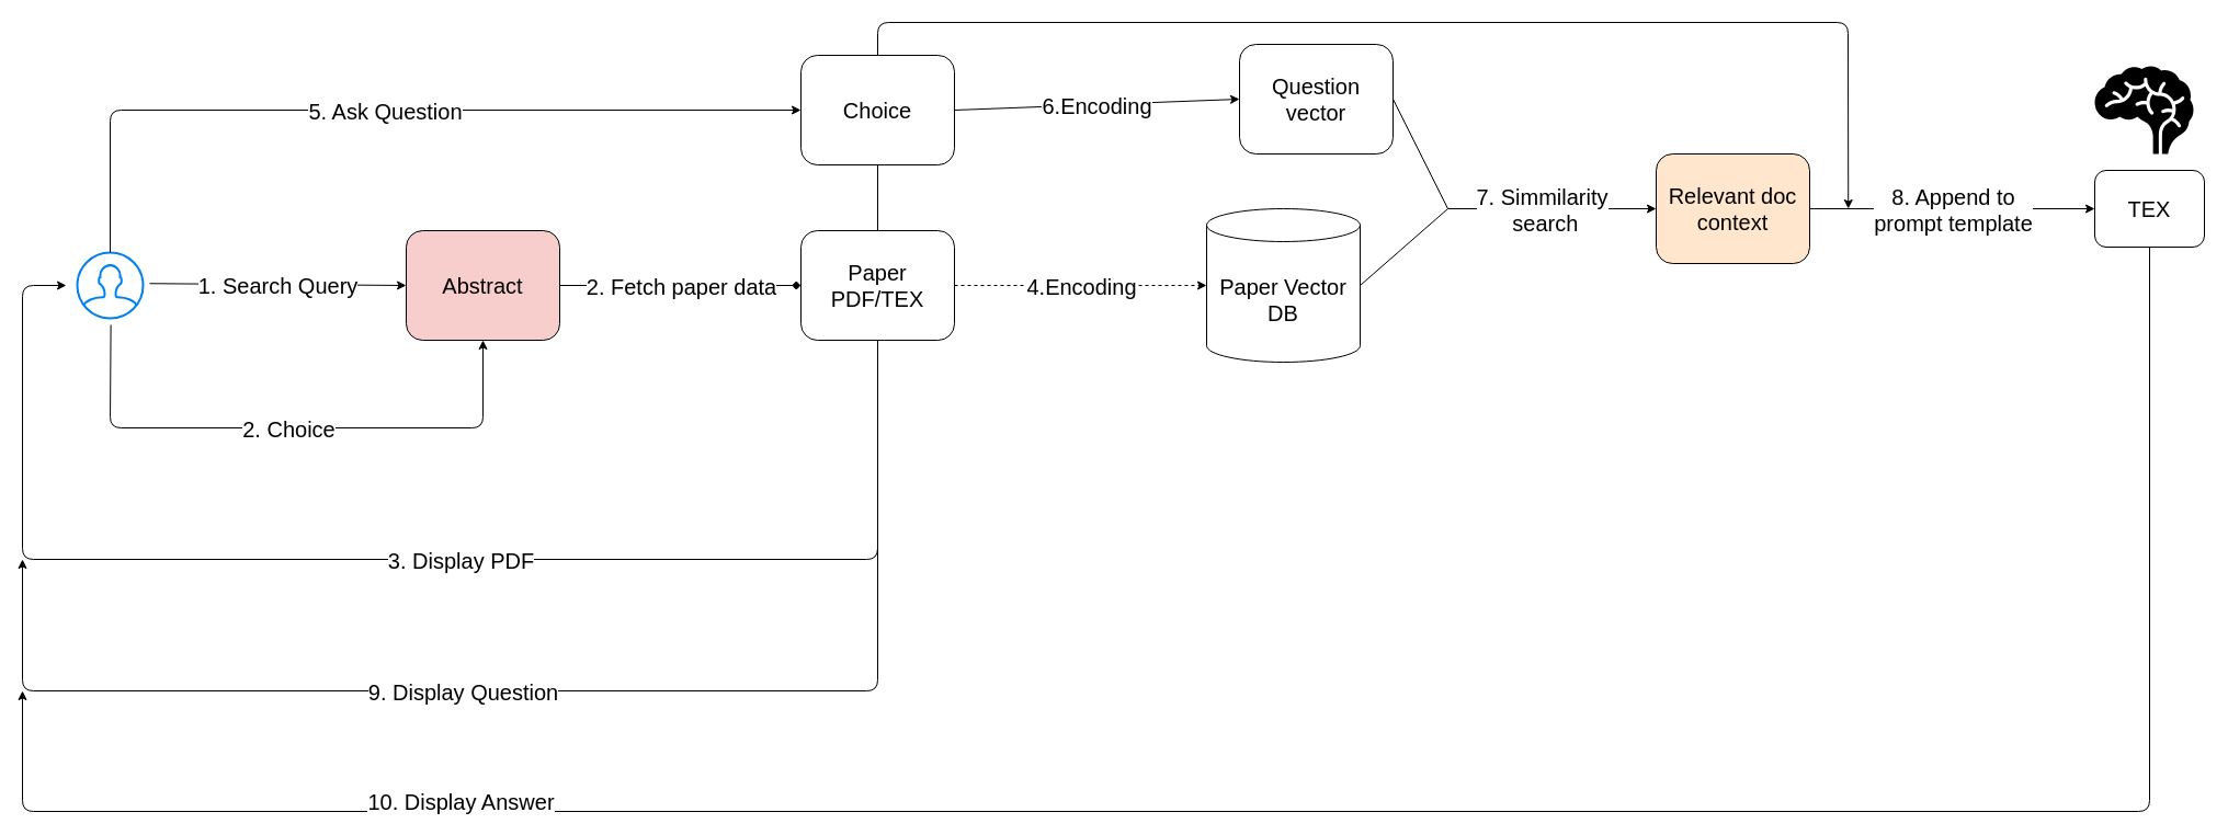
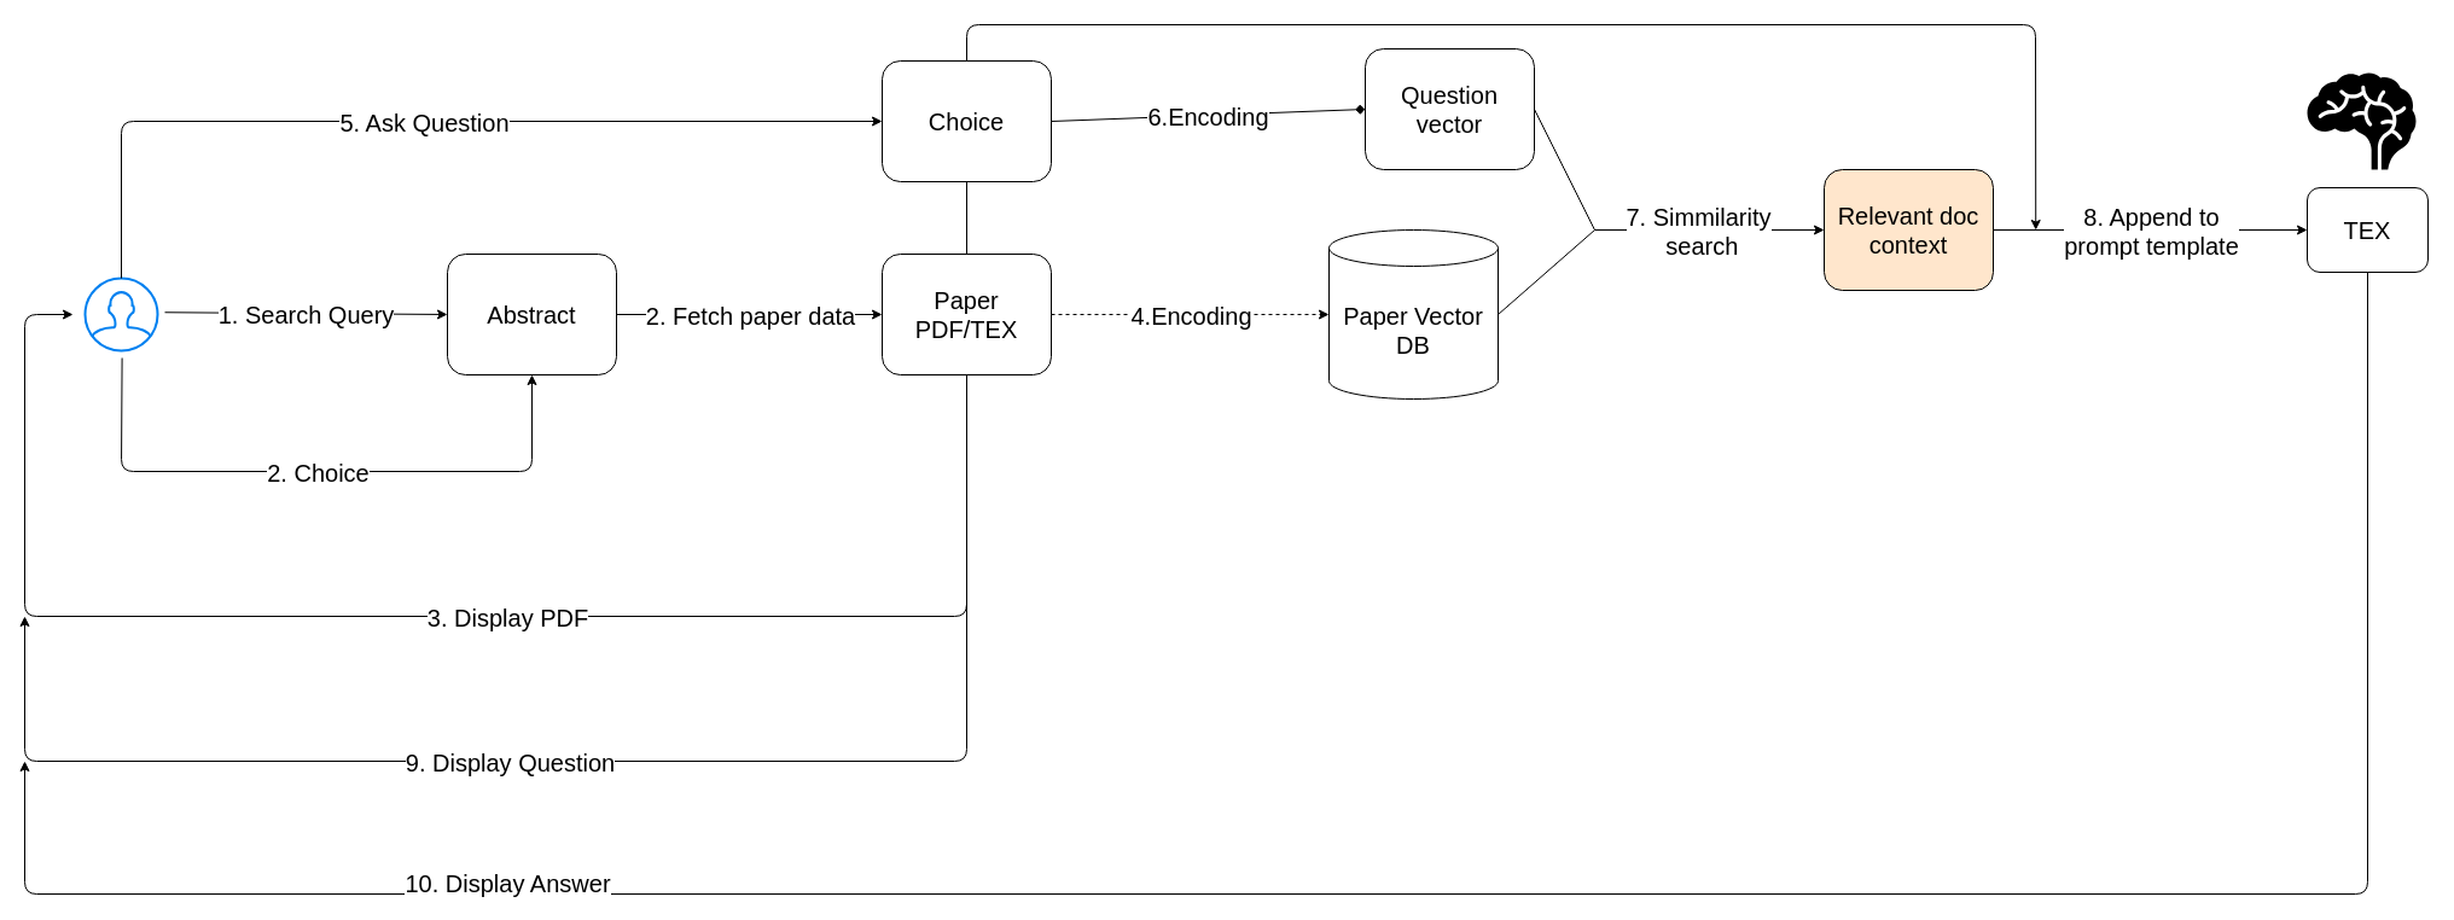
  <mxCell id="0" />
  <mxCell id="1" parent="0" />
  <mxCell id="2" value="" style="group;strokeWidth=2;" vertex="1" connectable="0" parent="1"><mxGeometry x="20" y="20" width="1990" height="720" as="geometry" /></mxCell>
  <mxCell id="3" value="" style="html=1;verticalLabelPosition=bottom;align=center;labelBackgroundColor=#ffffff;verticalAlign=top;strokeWidth=2;strokeColor=#0080F0;shadow=0;dashed=0;shape=mxgraph.ios7.icons.user;" parent="2" vertex="1"><mxGeometry x="50" y="210" width="60" height="60" as="geometry" /></mxCell>
- <mxCell id="4" value="&lt;font style=&quot;font-size: 20px;&quot;&gt;Abstract&lt;/font&gt;" style="rounded=1;whiteSpace=wrap;html=1;fillColor=#f8cecc;" parent="2" vertex="1"><mxGeometry x="350" y="190" width="140" height="100" as="geometry" /></mxCell>
+ <mxCell id="4" value="&lt;font style=&quot;font-size: 20px;&quot;&gt;Abstract&lt;/font&gt;" style="rounded=1;whiteSpace=wrap;html=1;" parent="2" vertex="1"><mxGeometry x="350" y="190" width="140" height="100" as="geometry" /></mxCell>
  <mxCell id="5" value="" style="endArrow=classic;html=1;exitX=1.1;exitY=0.471;exitDx=0;exitDy=0;exitPerimeter=0;entryX=0;entryY=0.5;entryDx=0;entryDy=0;" parent="2" source="3" target="4" edge="1"><mxGeometry relative="1" as="geometry"><mxPoint x="140" y="239.42" as="sourcePoint" /><mxPoint x="250" y="240" as="targetPoint" /></mxGeometry></mxCell>
  <mxCell id="6" value="&lt;font style=&quot;font-size: 20px;&quot;&gt;1. Search Query&lt;/font&gt;" style="edgeLabel;resizable=0;html=1;align=center;verticalAlign=middle;" parent="5" connectable="0" vertex="1"><mxGeometry relative="1" as="geometry" /></mxCell>
  <mxCell id="7" value="" style="endArrow=classic;html=1;exitX=0.51;exitY=1.1;exitDx=0;exitDy=0;exitPerimeter=0;entryX=0.5;entryY=1;entryDx=0;entryDy=0;" parent="2" source="3" target="4" edge="1"><mxGeometry relative="1" as="geometry"><mxPoint x="430" y="370" as="sourcePoint" /><mxPoint x="630" y="370" as="targetPoint" /><Array as="points"><mxPoint x="80" y="370" /><mxPoint x="420" y="370" /></Array></mxGeometry></mxCell>
  <mxCell id="8" value="&lt;font style=&quot;font-size: 20px;&quot;&gt;2. Choice&lt;/font&gt;" style="edgeLabel;resizable=0;html=1;align=center;verticalAlign=middle;" parent="7" connectable="0" vertex="1"><mxGeometry relative="1" as="geometry" /></mxCell>
- <mxCell id="9" value="" style="endArrow=diamond;html=1;exitX=1;exitY=0.5;exitDx=0;exitDy=0;entryX=0;entryY=0.5;entryDx=0;entryDy=0;" edge="1" parent="2" source="4" target="32"><mxGeometry relative="1" as="geometry"><mxPoint x="600" y="470" as="sourcePoint" /><mxPoint x="700" y="470" as="targetPoint" /></mxGeometry></mxCell>
+ <mxCell id="9" value="" style="endArrow=classic;html=1;exitX=1;exitY=0.5;exitDx=0;exitDy=0;entryX=0;entryY=0.5;entryDx=0;entryDy=0;" edge="1" parent="2" source="4" target="32"><mxGeometry relative="1" as="geometry"><mxPoint x="600" y="470" as="sourcePoint" /><mxPoint x="700" y="470" as="targetPoint" /></mxGeometry></mxCell>
  <mxCell id="10" value="&lt;font style=&quot;font-size: 20px;&quot;&gt;2. Fetch paper data&lt;/font&gt;" style="edgeLabel;resizable=0;html=1;align=center;verticalAlign=middle;" connectable="0" vertex="1" parent="9"><mxGeometry relative="1" as="geometry" /></mxCell>
  <mxCell id="11" value="" style="endArrow=classic;html=1;fontSize=20;exitX=0.5;exitY=1;exitDx=0;exitDy=0;" edge="1" parent="2" source="32"><mxGeometry relative="1" as="geometry"><mxPoint x="360" y="490" as="sourcePoint" /><mxPoint x="40" y="240" as="targetPoint" /><Array as="points"><mxPoint x="780" y="490" /><mxPoint y="490" /><mxPoint y="240" /></Array></mxGeometry></mxCell>
  <mxCell id="12" value="3. Display PDF" style="edgeLabel;resizable=0;html=1;align=center;verticalAlign=middle;fontSize=20;" connectable="0" vertex="1" parent="11"><mxGeometry relative="1" as="geometry"><mxPoint x="54" as="offset" /></mxGeometry></mxCell>
  <mxCell id="13" value="Paper Vector DB" style="shape=cylinder3;whiteSpace=wrap;html=1;boundedLbl=1;backgroundOutline=1;size=15;fontSize=20;" vertex="1" parent="2"><mxGeometry x="1080" y="170" width="140" height="140" as="geometry" /></mxCell>
  <mxCell id="14" value="&lt;font style=&quot;font-size: 20px;&quot;&gt;Choice&lt;/font&gt;" style="rounded=1;whiteSpace=wrap;html=1;" vertex="1" parent="2"><mxGeometry x="710" y="30" width="140" height="100" as="geometry" /></mxCell>
  <mxCell id="15" value="" style="endArrow=classic;html=1;fontSize=20;exitX=0.5;exitY=0;exitDx=0;exitDy=0;exitPerimeter=0;entryX=0;entryY=0.5;entryDx=0;entryDy=0;" edge="1" parent="2" source="3" target="14"><mxGeometry relative="1" as="geometry"><mxPoint x="90" y="120" as="sourcePoint" /><mxPoint x="190" y="120" as="targetPoint" /><Array as="points"><mxPoint x="80" y="80" /></Array></mxGeometry></mxCell>
  <mxCell id="16" value="5. Ask Question" style="edgeLabel;resizable=0;html=1;align=center;verticalAlign=middle;fontSize=20;" connectable="0" vertex="1" parent="15"><mxGeometry relative="1" as="geometry" /></mxCell>
  <mxCell id="17" value="&lt;font style=&quot;font-size: 20px;&quot;&gt;Question vector&lt;/font&gt;" style="rounded=1;whiteSpace=wrap;html=1;" vertex="1" parent="2"><mxGeometry x="1110" y="20" width="140" height="100" as="geometry" /></mxCell>
- <mxCell id="18" value="" style="endArrow=classic;html=1;fontSize=20;exitX=1;exitY=0.5;exitDx=0;exitDy=0;entryX=0;entryY=0.5;entryDx=0;entryDy=0;" edge="1" parent="2" source="14" target="17"><mxGeometry relative="1" as="geometry"><mxPoint x="880" y="110" as="sourcePoint" /><mxPoint x="1110" y="110" as="targetPoint" /></mxGeometry></mxCell>
+ <mxCell id="18" value="" style="endArrow=diamond;html=1;fontSize=20;exitX=1;exitY=0.5;exitDx=0;exitDy=0;entryX=0;entryY=0.5;entryDx=0;entryDy=0;" edge="1" parent="2" source="14" target="17"><mxGeometry relative="1" as="geometry"><mxPoint x="880" y="110" as="sourcePoint" /><mxPoint x="1110" y="110" as="targetPoint" /></mxGeometry></mxCell>
  <mxCell id="19" value="6.Encoding" style="edgeLabel;resizable=0;html=1;align=center;verticalAlign=middle;fontSize=20;" connectable="0" vertex="1" parent="18"><mxGeometry relative="1" as="geometry"><mxPoint as="offset" /></mxGeometry></mxCell>
  <mxCell id="20" value="" style="endArrow=none;html=1;fontSize=20;exitX=1;exitY=0.5;exitDx=0;exitDy=0;endFill=0;" edge="1" parent="2" source="17"><mxGeometry width="50" height="50" relative="1" as="geometry"><mxPoint x="1250" y="130" as="sourcePoint" /><mxPoint x="1300" y="170" as="targetPoint" /></mxGeometry></mxCell>
  <mxCell id="21" value="" style="endArrow=none;html=1;fontSize=20;exitX=1;exitY=0.5;exitDx=0;exitDy=0;exitPerimeter=0;endFill=0;" edge="1" parent="2" source="13"><mxGeometry width="50" height="50" relative="1" as="geometry"><mxPoint x="1240" y="250" as="sourcePoint" /><mxPoint x="1300" y="170" as="targetPoint" /></mxGeometry></mxCell>
  <mxCell id="22" value="" style="endArrow=classic;html=1;fontSize=20;entryX=0;entryY=0.5;entryDx=0;entryDy=0;" edge="1" parent="2" target="24"><mxGeometry relative="1" as="geometry"><mxPoint x="1300" y="170" as="sourcePoint" /><mxPoint x="1480" y="170" as="targetPoint" /></mxGeometry></mxCell>
  <mxCell id="23" value="7. Simmilarity&lt;br&gt;&amp;nbsp;search" style="edgeLabel;resizable=0;html=1;align=center;verticalAlign=middle;fontSize=20;" connectable="0" vertex="1" parent="22"><mxGeometry relative="1" as="geometry"><mxPoint x="-10" as="offset" /></mxGeometry></mxCell>
  <mxCell id="24" value="&lt;font style=&quot;font-size: 20px;&quot;&gt;Relevant doc context&lt;/font&gt;" style="rounded=1;whiteSpace=wrap;html=1;fillColor=#ffe6cc;" vertex="1" parent="2"><mxGeometry x="1490" y="120" width="140" height="100" as="geometry" /></mxCell>
  <mxCell id="25" value="&lt;font style=&quot;font-size: 20px;&quot;&gt;TEX&lt;/font&gt;" style="rounded=1;whiteSpace=wrap;html=1;" vertex="1" parent="2"><mxGeometry x="1890" y="135" width="100" height="70" as="geometry" /></mxCell>
  <mxCell id="26" value="" style="shape=mxgraph.signs.healthcare.brain;html=1;pointerEvents=1;fillColor=#000000;strokeColor=none;verticalLabelPosition=bottom;verticalAlign=top;align=center;" vertex="1" parent="2"><mxGeometry x="1890" y="40" width="90" height="80" as="geometry" /></mxCell>
  <mxCell id="27" value="" style="endArrow=classic;html=1;exitX=1;exitY=0.5;exitDx=0;exitDy=0;entryX=0;entryY=0.5;entryDx=0;entryDy=0;" edge="1" parent="2" target="25"><mxGeometry relative="1" as="geometry"><mxPoint x="1630" y="170" as="sourcePoint" /><mxPoint x="1870" y="120" as="targetPoint" /></mxGeometry></mxCell>
  <mxCell id="28" value="&lt;font style=&quot;font-size: 20px;&quot;&gt;8. Append to &lt;br&gt;prompt template&lt;/font&gt;" style="edgeLabel;resizable=0;html=1;align=center;verticalAlign=middle;" connectable="0" vertex="1" parent="27"><mxGeometry relative="1" as="geometry" /></mxCell>
  <mxCell id="29" value="" style="endArrow=classic;html=1;fontSize=20;exitX=0.5;exitY=0;exitDx=0;exitDy=0;" edge="1" parent="2" source="14"><mxGeometry width="50" height="50" relative="1" as="geometry"><mxPoint x="860" as="sourcePoint" /><mxPoint x="1665.238" y="170" as="targetPoint" /><Array as="points"><mxPoint x="780" /><mxPoint x="1665" /></Array></mxGeometry></mxCell>
  <mxCell id="30" value="" style="endArrow=classic;html=1;fontSize=20;exitX=0.5;exitY=1;exitDx=0;exitDy=0;" edge="1" parent="2" source="14"><mxGeometry relative="1" as="geometry"><mxPoint x="940" y="430" as="sourcePoint" /><mxPoint y="490" as="targetPoint" /><Array as="points"><mxPoint x="780" y="610" /><mxPoint y="610" /></Array></mxGeometry></mxCell>
  <mxCell id="31" value="9. Display Question" style="edgeLabel;resizable=0;html=1;align=center;verticalAlign=middle;fontSize=20;" connectable="0" vertex="1" parent="30"><mxGeometry relative="1" as="geometry"><mxPoint x="-169" as="offset" /></mxGeometry></mxCell>
  <mxCell id="32" value="&lt;font style=&quot;font-size: 20px;&quot;&gt;Paper PDF/TEX&lt;/font&gt;" style="rounded=1;whiteSpace=wrap;html=1;" vertex="1" parent="2"><mxGeometry x="710" y="190" width="140" height="100" as="geometry" /></mxCell>
  <mxCell id="33" value="" style="endArrow=classic;html=1;fontSize=20;exitX=1;exitY=0.5;exitDx=0;exitDy=0;entryX=0;entryY=0.5;entryDx=0;entryDy=0;entryPerimeter=0;dashed=1;" edge="1" parent="2" source="32" target="13"><mxGeometry relative="1" as="geometry"><mxPoint x="890" y="320" as="sourcePoint" /><mxPoint x="1050" y="240" as="targetPoint" /></mxGeometry></mxCell>
  <mxCell id="34" value="4.Encoding" style="edgeLabel;resizable=0;html=1;align=center;verticalAlign=middle;fontSize=20;" connectable="0" vertex="1" parent="33"><mxGeometry relative="1" as="geometry"><mxPoint as="offset" /></mxGeometry></mxCell>
  <mxCell id="35" value="" style="endArrow=classic;html=1;fontSize=20;exitX=0.5;exitY=1;exitDx=0;exitDy=0;" edge="1" parent="2" source="25"><mxGeometry relative="1" as="geometry"><mxPoint x="1490" y="580" as="sourcePoint" /><mxPoint y="610" as="targetPoint" /><Array as="points"><mxPoint x="1940" y="720" /><mxPoint y="720" /></Array></mxGeometry></mxCell>
  <mxCell id="36" value="10. Display Answer" style="edgeLabel;resizable=0;html=1;align=center;verticalAlign=middle;fontSize=20;" connectable="0" vertex="1" parent="35"><mxGeometry relative="1" as="geometry"><mxPoint x="-773" y="-10" as="offset" /></mxGeometry></mxCell>
